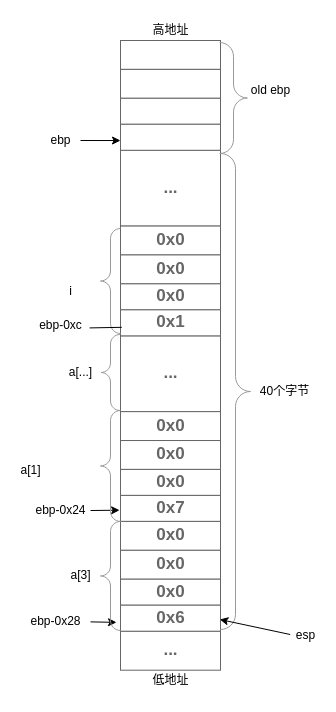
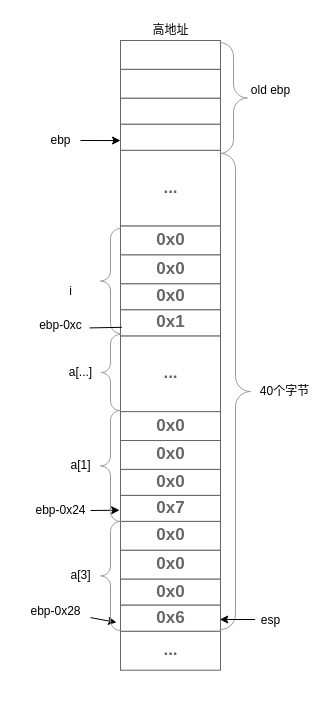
  <mxCell id="0" />
  <mxCell id="1" parent="0" />
  <mxCell id="2" value="" style="strokeWidth=1;shadow=0;dashed=0;align=center;html=1;shape=mxgraph.mockup.containers.rrect;rSize=0;strokeColor=#666666;" parent="1" vertex="1"><mxGeometry x="120" y="40" width="100" height="600" as="geometry" /></mxCell>
  <mxCell id="3" value="..." style="strokeColor=inherit;fillColor=inherit;gradientColor=inherit;strokeWidth=1;shadow=0;dashed=0;align=center;html=1;shape=mxgraph.mockup.containers.rrect;rSize=0;fontSize=17;fontColor=#666666;fontStyle=1;resizeWidth=1;" parent="2" vertex="1"><mxGeometry y="1" width="100" height="39" relative="1" as="geometry"><mxPoint y="-9.3" as="offset" /></mxGeometry></mxCell>
  <mxCell id="4" value="..." style="strokeColor=inherit;fillColor=inherit;gradientColor=inherit;strokeWidth=1;shadow=0;dashed=0;align=center;html=1;shape=mxgraph.mockup.containers.rrect;rSize=0;fontSize=17;fontColor=#666666;fontStyle=1;resizeWidth=1;" parent="2" vertex="1"><mxGeometry y="109.783" width="100" height="75.789" as="geometry" /></mxCell>
  <mxCell id="5" value="..." style="strokeColor=inherit;fillColor=inherit;gradientColor=inherit;strokeWidth=1;shadow=0;dashed=0;align=center;html=1;shape=mxgraph.mockup.containers.rrect;rSize=0;fontSize=17;fontColor=#666666;fontStyle=1;resizeWidth=1;" parent="2" vertex="1"><mxGeometry y="295.355" width="100" height="75.789" as="geometry" /></mxCell>
  <mxCell id="6" value="" style="strokeColor=inherit;fillColor=inherit;gradientColor=inherit;strokeWidth=1;shadow=0;dashed=0;align=center;html=1;shape=mxgraph.mockup.containers.rrect;rSize=0;fontSize=17;fontColor=#666666;fontStyle=1;resizeWidth=1;" parent="2" vertex="1"><mxGeometry width="100" height="28.889" as="geometry" /></mxCell>
  <mxCell id="7" value="" style="strokeColor=inherit;fillColor=inherit;gradientColor=inherit;strokeWidth=1;shadow=0;dashed=0;align=center;html=1;shape=mxgraph.mockup.containers.rrect;rSize=0;fontSize=17;fontColor=#666666;fontStyle=1;resizeWidth=1;" parent="2" vertex="1"><mxGeometry y="28.889" width="100" height="28.889" as="geometry" /></mxCell>
  <mxCell id="8" value="" style="strokeColor=inherit;fillColor=inherit;gradientColor=inherit;strokeWidth=1;shadow=0;dashed=0;align=center;html=1;shape=mxgraph.mockup.containers.rrect;rSize=0;fontSize=17;fontColor=#666666;fontStyle=1;resizeWidth=1;" parent="2" vertex="1"><mxGeometry x="-2.274e-13" y="57.78" width="100" height="26" as="geometry" /></mxCell>
  <mxCell id="9" value="" style="strokeColor=inherit;fillColor=inherit;gradientColor=inherit;strokeWidth=1;shadow=0;dashed=0;align=center;html=1;shape=mxgraph.mockup.containers.rrect;rSize=0;fontSize=17;fontColor=#666666;fontStyle=1;resizeWidth=1;" parent="2" vertex="1"><mxGeometry x="-2.274e-13" y="83.78" width="100" height="26" as="geometry" /></mxCell>
  <mxCell id="10" value="0x0" style="strokeColor=inherit;fillColor=inherit;gradientColor=inherit;strokeWidth=1;shadow=0;dashed=0;align=center;html=1;shape=mxgraph.mockup.containers.rrect;rSize=0;fontSize=17;fontColor=#666666;fontStyle=1;resizeWidth=1;" parent="2" vertex="1"><mxGeometry y="185.57" width="100" height="28.889" as="geometry" /></mxCell>
  <mxCell id="11" value="0x0" style="strokeColor=inherit;fillColor=inherit;gradientColor=inherit;strokeWidth=1;shadow=0;dashed=0;align=center;html=1;shape=mxgraph.mockup.containers.rrect;rSize=0;fontSize=17;fontColor=#666666;fontStyle=1;resizeWidth=1;" parent="2" vertex="1"><mxGeometry y="214.459" width="100" height="28.889" as="geometry" /></mxCell>
  <mxCell id="12" value="0x0" style="strokeColor=inherit;fillColor=inherit;gradientColor=inherit;strokeWidth=1;shadow=0;dashed=0;align=center;html=1;shape=mxgraph.mockup.containers.rrect;rSize=0;fontSize=17;fontColor=#666666;fontStyle=1;resizeWidth=1;" parent="2" vertex="1"><mxGeometry x="-2.274e-13" y="243.35" width="100" height="26" as="geometry" /></mxCell>
  <mxCell id="13" value="0x1" style="strokeColor=inherit;fillColor=inherit;gradientColor=inherit;strokeWidth=1;shadow=0;dashed=0;align=center;html=1;shape=mxgraph.mockup.containers.rrect;rSize=0;fontSize=17;fontColor=#666666;fontStyle=1;resizeWidth=1;" parent="2" vertex="1"><mxGeometry x="-2.274e-13" y="269.35" width="100" height="26" as="geometry" /></mxCell>
  <mxCell id="14" value="0x0" style="strokeColor=inherit;fillColor=inherit;gradientColor=inherit;strokeWidth=1;shadow=0;dashed=0;align=center;html=1;shape=mxgraph.mockup.containers.rrect;rSize=0;fontSize=17;fontColor=#666666;fontStyle=1;resizeWidth=1;" parent="2" vertex="1"><mxGeometry y="371.14" width="100" height="28.889" as="geometry" /></mxCell>
  <mxCell id="15" value="0x0" style="strokeColor=inherit;fillColor=inherit;gradientColor=inherit;strokeWidth=1;shadow=0;dashed=0;align=center;html=1;shape=mxgraph.mockup.containers.rrect;rSize=0;fontSize=17;fontColor=#666666;fontStyle=1;resizeWidth=1;" parent="2" vertex="1"><mxGeometry y="400.029" width="100" height="28.889" as="geometry" /></mxCell>
  <mxCell id="16" value="0x0" style="strokeColor=inherit;fillColor=inherit;gradientColor=inherit;strokeWidth=1;shadow=0;dashed=0;align=center;html=1;shape=mxgraph.mockup.containers.rrect;rSize=0;fontSize=17;fontColor=#666666;fontStyle=1;resizeWidth=1;" parent="2" vertex="1"><mxGeometry x="-2.274e-13" y="428.92" width="100" height="26" as="geometry" /></mxCell>
  <mxCell id="17" value="0x7" style="strokeColor=inherit;fillColor=inherit;gradientColor=inherit;strokeWidth=1;shadow=0;dashed=0;align=center;html=1;shape=mxgraph.mockup.containers.rrect;rSize=0;fontSize=17;fontColor=#666666;fontStyle=1;resizeWidth=1;" parent="2" vertex="1"><mxGeometry x="-2.274e-13" y="454.92" width="100" height="26" as="geometry" /></mxCell>
  <mxCell id="18" value="0x0" style="strokeColor=inherit;fillColor=inherit;gradientColor=inherit;strokeWidth=1;shadow=0;dashed=0;align=center;html=1;shape=mxgraph.mockup.containers.rrect;rSize=0;fontSize=17;fontColor=#666666;fontStyle=1;resizeWidth=1;" parent="2" vertex="1"><mxGeometry y="480.92" width="100" height="28.889" as="geometry" /></mxCell>
  <mxCell id="19" value="0x0" style="strokeColor=inherit;fillColor=inherit;gradientColor=inherit;strokeWidth=1;shadow=0;dashed=0;align=center;html=1;shape=mxgraph.mockup.containers.rrect;rSize=0;fontSize=17;fontColor=#666666;fontStyle=1;resizeWidth=1;" parent="2" vertex="1"><mxGeometry y="509.809" width="100" height="28.889" as="geometry" /></mxCell>
  <mxCell id="20" value="0x0" style="strokeColor=inherit;fillColor=inherit;gradientColor=inherit;strokeWidth=1;shadow=0;dashed=0;align=center;html=1;shape=mxgraph.mockup.containers.rrect;rSize=0;fontSize=17;fontColor=#666666;fontStyle=1;resizeWidth=1;" parent="2" vertex="1"><mxGeometry x="-2.274e-13" y="538.7" width="100" height="26" as="geometry" /></mxCell>
  <mxCell id="21" value="0x6" style="strokeColor=inherit;fillColor=inherit;gradientColor=inherit;strokeWidth=1;shadow=0;dashed=0;align=center;html=1;shape=mxgraph.mockup.containers.rrect;rSize=0;fontSize=17;fontColor=#666666;fontStyle=1;resizeWidth=1;" parent="2" vertex="1"><mxGeometry x="-2.274e-13" y="564.7" width="100" height="26" as="geometry" /></mxCell>
  <mxCell id="22" value="" style="labelPosition=right;align=left;strokeWidth=1;shape=mxgraph.mockup.markup.curlyBrace;html=1;shadow=0;dashed=0;strokeColor=#999999;direction=north;fillColor=#000000;rotation=-180;" parent="1" vertex="1"><mxGeometry x="218" y="42" width="30" height="111" as="geometry" /></mxCell>
  <mxCell id="23" value="old ebp" style="text;html=1;align=center;verticalAlign=middle;resizable=0;points=[];autosize=1;" parent="1" vertex="1"><mxGeometry x="245" y="80" width="50" height="20" as="geometry" /></mxCell>
  <mxCell id="24" value="高地址" style="text;html=1;align=center;verticalAlign=middle;resizable=0;points=[];autosize=1;" parent="1" vertex="1"><mxGeometry x="145" y="20" width="50" height="20" as="geometry" /></mxCell>
  <mxCell id="25" value="" style="labelPosition=right;align=left;strokeWidth=1;shape=mxgraph.mockup.markup.curlyBrace;html=1;shadow=0;dashed=0;strokeColor=#999999;direction=north;fillColor=#000000;rotation=-180;" parent="1" vertex="1"><mxGeometry x="220" y="153" width="30" height="476" as="geometry" /></mxCell>
  <mxCell id="26" value="" style="endArrow=classic;html=1;" parent="1" edge="1"><mxGeometry width="50" height="50" relative="1" as="geometry"><mxPoint x="80" y="140" as="sourcePoint" /><mxPoint x="120" y="140.046" as="targetPoint" /></mxGeometry></mxCell>
  <mxCell id="27" value="ebp" style="text;html=1;align=center;verticalAlign=middle;resizable=0;points=[];autosize=1;" parent="1" vertex="1"><mxGeometry x="40" y="130" width="40" height="20" as="geometry" /></mxCell>
  <mxCell id="28" value="ebp-0xc" style="text;html=1;align=center;verticalAlign=middle;resizable=0;points=[];autosize=1;" parent="1" vertex="1"><mxGeometry x="30" y="315.35" width="60" height="20" as="geometry" /></mxCell>
  <mxCell id="29" value="" style="labelPosition=right;align=left;strokeWidth=1;shape=mxgraph.mockup.markup.curlyBrace;html=1;shadow=0;dashed=0;strokeColor=#999999;direction=north;fillColor=#000000;" parent="1" vertex="1"><mxGeometry x="100" y="228" width="20" height="105" as="geometry" /></mxCell>
  <mxCell id="30" value="i" style="text;html=1;align=center;verticalAlign=middle;resizable=0;points=[];autosize=1;" parent="1" vertex="1"><mxGeometry x="60" y="281" width="20" height="20" as="geometry" /></mxCell>
  <mxCell id="31" value="" style="endArrow=none;html=1;entryX=0.013;entryY=0.672;entryDx=0;entryDy=0;entryPerimeter=0;exitX=0.985;exitY=0.603;exitDx=0;exitDy=0;exitPerimeter=0;" parent="1" source="28" target="13" edge="1"><mxGeometry width="50" height="50" relative="1" as="geometry"><mxPoint x="230" y="230" as="sourcePoint" /><mxPoint x="280" y="180" as="targetPoint" /></mxGeometry></mxCell>
  <mxCell id="32" value="40个字节" style="text;html=1;align=center;verticalAlign=middle;resizable=0;points=[];autosize=1;" parent="1" vertex="1"><mxGeometry x="254" y="381" width="60" height="20" as="geometry" /></mxCell>
  <mxCell id="33" value="" style="endArrow=classic;html=1;entryX=-0.009;entryY=0.569;entryDx=0;entryDy=0;entryPerimeter=0;" parent="1" target="17" edge="1"><mxGeometry width="50" height="50" relative="1" as="geometry"><mxPoint x="90" y="510" as="sourcePoint" /><mxPoint x="210" y="340" as="targetPoint" /></mxGeometry></mxCell>
  <mxCell id="34" value="ebp-0x24" style="text;html=1;align=center;verticalAlign=middle;resizable=0;points=[];autosize=1;" parent="1" vertex="1"><mxGeometry x="25" y="500" width="70" height="20" as="geometry" /></mxCell>
- <mxCell id="35" value="ebp-0x28" style="text;html=1;align=center;verticalAlign=middle;resizable=0;points=[];autosize=1;" parent="1" vertex="1"><mxGeometry x="20" y="610.7" width="70" height="20" as="geometry" /></mxCell>
+ <mxCell id="35" value="ebp-0x28" style="text;html=1;align=center;verticalAlign=middle;resizable=0;points=[];autosize=1;" parent="1" vertex="1"><mxGeometry x="20" y="600.7" width="70" height="20" as="geometry" /></mxCell>
  <mxCell id="36" value="" style="endArrow=classic;html=1;entryX=-0.04;entryY=0.661;entryDx=0;entryDy=0;entryPerimeter=0;" parent="1" source="35" target="21" edge="1"><mxGeometry width="50" height="50" relative="1" as="geometry"><mxPoint x="160" y="590" as="sourcePoint" /><mxPoint x="210" y="540" as="targetPoint" /></mxGeometry></mxCell>
  <mxCell id="37" value="" style="labelPosition=right;align=left;strokeWidth=1;shape=mxgraph.mockup.markup.curlyBrace;html=1;shadow=0;dashed=0;strokeColor=#999999;direction=north;fillColor=#000000;" parent="1" vertex="1"><mxGeometry x="100" y="520.92" width="20" height="109.08" as="geometry" /></mxCell>
  <mxCell id="38" value="" style="labelPosition=right;align=left;strokeWidth=1;shape=mxgraph.mockup.markup.curlyBrace;html=1;shadow=0;dashed=0;strokeColor=#999999;direction=north;fillColor=#000000;" parent="1" vertex="1"><mxGeometry x="100" y="410" width="20" height="110.92" as="geometry" /></mxCell>
- <mxCell id="39" value="a[1]" style="text;html=1;align=center;verticalAlign=middle;resizable=0;points=[];autosize=1;" parent="1" vertex="1"><mxGeometry x="10" y="460.46" width="40" height="20" as="geometry" /></mxCell>
+ <mxCell id="39" value="a[1]" style="text;html=1;align=center;verticalAlign=middle;resizable=0;points=[];autosize=1;" parent="1" vertex="1"><mxGeometry x="60" y="455.46" width="40" height="20" as="geometry" /></mxCell>
  <mxCell id="40" value="a[3]" style="text;html=1;align=center;verticalAlign=middle;resizable=0;points=[];autosize=1;" parent="1" vertex="1"><mxGeometry x="60" y="565.46" width="40" height="20" as="geometry" /></mxCell>
  <mxCell id="41" value="" style="labelPosition=right;align=left;strokeWidth=1;shape=mxgraph.mockup.markup.curlyBrace;html=1;shadow=0;dashed=0;strokeColor=#999999;direction=north;fillColor=#000000;" parent="1" vertex="1"><mxGeometry x="100" y="334" width="20" height="76" as="geometry" /></mxCell>
  <mxCell id="42" value="a[...]" style="text;html=1;align=center;verticalAlign=middle;resizable=0;points=[];autosize=1;" parent="1" vertex="1"><mxGeometry x="60" y="362" width="40" height="20" as="geometry" /></mxCell>
- <mxCell id="43" value="低地址" style="text;html=1;align=center;verticalAlign=middle;resizable=0;points=[];autosize=1;" parent="1" vertex="1"><mxGeometry x="145" y="670" width="50" height="20" as="geometry" /></mxCell>
- <mxCell id="44" value="esp" style="text;html=1;align=center;verticalAlign=middle;resizable=0;points=[];autosize=1;" vertex="1" parent="1"><mxGeometry x="290" y="624.7" width="30" height="20" as="geometry" /></mxCell>
+ <mxCell id="44" value="esp" style="text;html=1;align=center;verticalAlign=middle;resizable=0;points=[];autosize=1;" vertex="1" parent="1"><mxGeometry x="255" y="609.7" width="30" height="20" as="geometry" /></mxCell>
  <mxCell id="45" value="" style="endArrow=classic;html=1;entryX=0.993;entryY=0.742;entryDx=0;entryDy=0;entryPerimeter=0;exitX=-0.011;exitY=0.465;exitDx=0;exitDy=0;exitPerimeter=0;" edge="1" parent="1" source="44"><mxGeometry width="50" height="50" relative="1" as="geometry"><mxPoint x="260" y="619" as="sourcePoint" /><mxPoint x="219.3" y="618.992" as="targetPoint" /></mxGeometry></mxCell>
